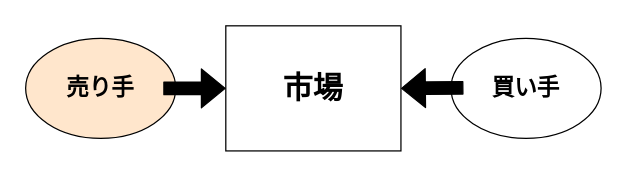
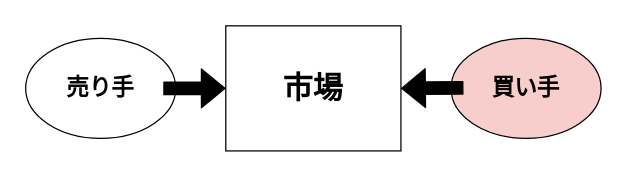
  <mxCell id="0" />
  <mxCell id="1" parent="0" />
  <mxCell id="2" value="&lt;h2&gt;&lt;font color=&quot;#000000&quot; style=&quot;font-size: 24px&quot;&gt;市場&lt;/font&gt;&lt;/h2&gt;" style="whiteSpace=wrap;html=1;fillColor=#FFFFFF;strokeColor=#000000;rounded=0;" vertex="1" parent="1"><mxGeometry x="180" y="20" width="140" height="100" as="geometry" /></mxCell>
- <mxCell id="3" value="&lt;font color=&quot;#000000&quot; style=&quot;font-size: 18px&quot;&gt;&lt;b&gt;売り手&lt;/b&gt;&lt;/font&gt;" style="ellipse;whiteSpace=wrap;html=1;strokeColor=#000000;fillColor=#ffe6cc;" vertex="1" parent="1"><mxGeometry x="20" y="30" width="120" height="80" as="geometry" /></mxCell>
- <mxCell id="4" value="&lt;font color=&quot;#000000&quot; style=&quot;font-size: 18px&quot;&gt;&lt;b&gt;買い手&lt;/b&gt;&lt;/font&gt;" style="ellipse;whiteSpace=wrap;html=1;strokeColor=#000000;fillColor=#FFFFFF;" vertex="1" parent="1"><mxGeometry x="360" y="30" width="120" height="80" as="geometry" /></mxCell>
+ <mxCell id="3" value="&lt;font color=&quot;#000000&quot; style=&quot;font-size: 18px&quot;&gt;&lt;b&gt;売り手&lt;/b&gt;&lt;/font&gt;" style="ellipse;whiteSpace=wrap;html=1;strokeColor=#000000;fillColor=#FFFFFF;" vertex="1" parent="1"><mxGeometry x="20" y="30" width="120" height="80" as="geometry" /></mxCell>
+ <mxCell id="4" value="&lt;font color=&quot;#000000&quot; style=&quot;font-size: 18px&quot;&gt;&lt;b&gt;買い手&lt;/b&gt;&lt;/font&gt;" style="ellipse;whiteSpace=wrap;html=1;strokeColor=#000000;fillColor=#f8cecc;" vertex="1" parent="1"><mxGeometry x="360" y="30" width="120" height="80" as="geometry" /></mxCell>
  <mxCell id="5" value="" style="shape=flexArrow;endArrow=classic;html=1;strokeColor=#000000;entryX=0;entryY=0.5;entryDx=0;entryDy=0;fillColor=#000000;" edge="1" parent="1" target="2"><mxGeometry width="50" height="50" relative="1" as="geometry"><mxPoint x="130" y="70" as="sourcePoint" /><mxPoint x="190" y="130" as="targetPoint" /></mxGeometry></mxCell>
  <mxCell id="6" value="" style="shape=flexArrow;endArrow=classic;html=1;strokeColor=#000000;entryX=1;entryY=0.5;entryDx=0;entryDy=0;fillColor=#000000;" edge="1" parent="1" target="2"><mxGeometry width="50" height="50" relative="1" as="geometry"><mxPoint x="370" y="69.5" as="sourcePoint" /><mxPoint x="420" y="69.5" as="targetPoint" /></mxGeometry></mxCell>
